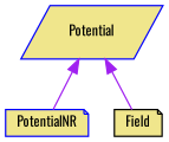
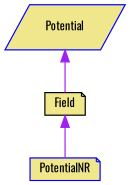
  digraph {
    fontname=Oswald
    node [color=blue fillcolor=khaki fontname=Oswald fontsize=10 shape=note style=filled]
    edge [color=purple dir=back fontname=Oswald fontsize=10 labelfontname=Helvetica labelfontsize=10 style=solid]
    n1 [fontcolor=black height=0.2 label=Potential shape=parallelogram width=0.4]
    n2 [height=0.2 label=PotentialNR width=0.4]
    n3 [color=black height=0.2 label=Field width=0.4]
-   n1 -> n2
+   n3 -> n2
    n1 -> n3
  }
